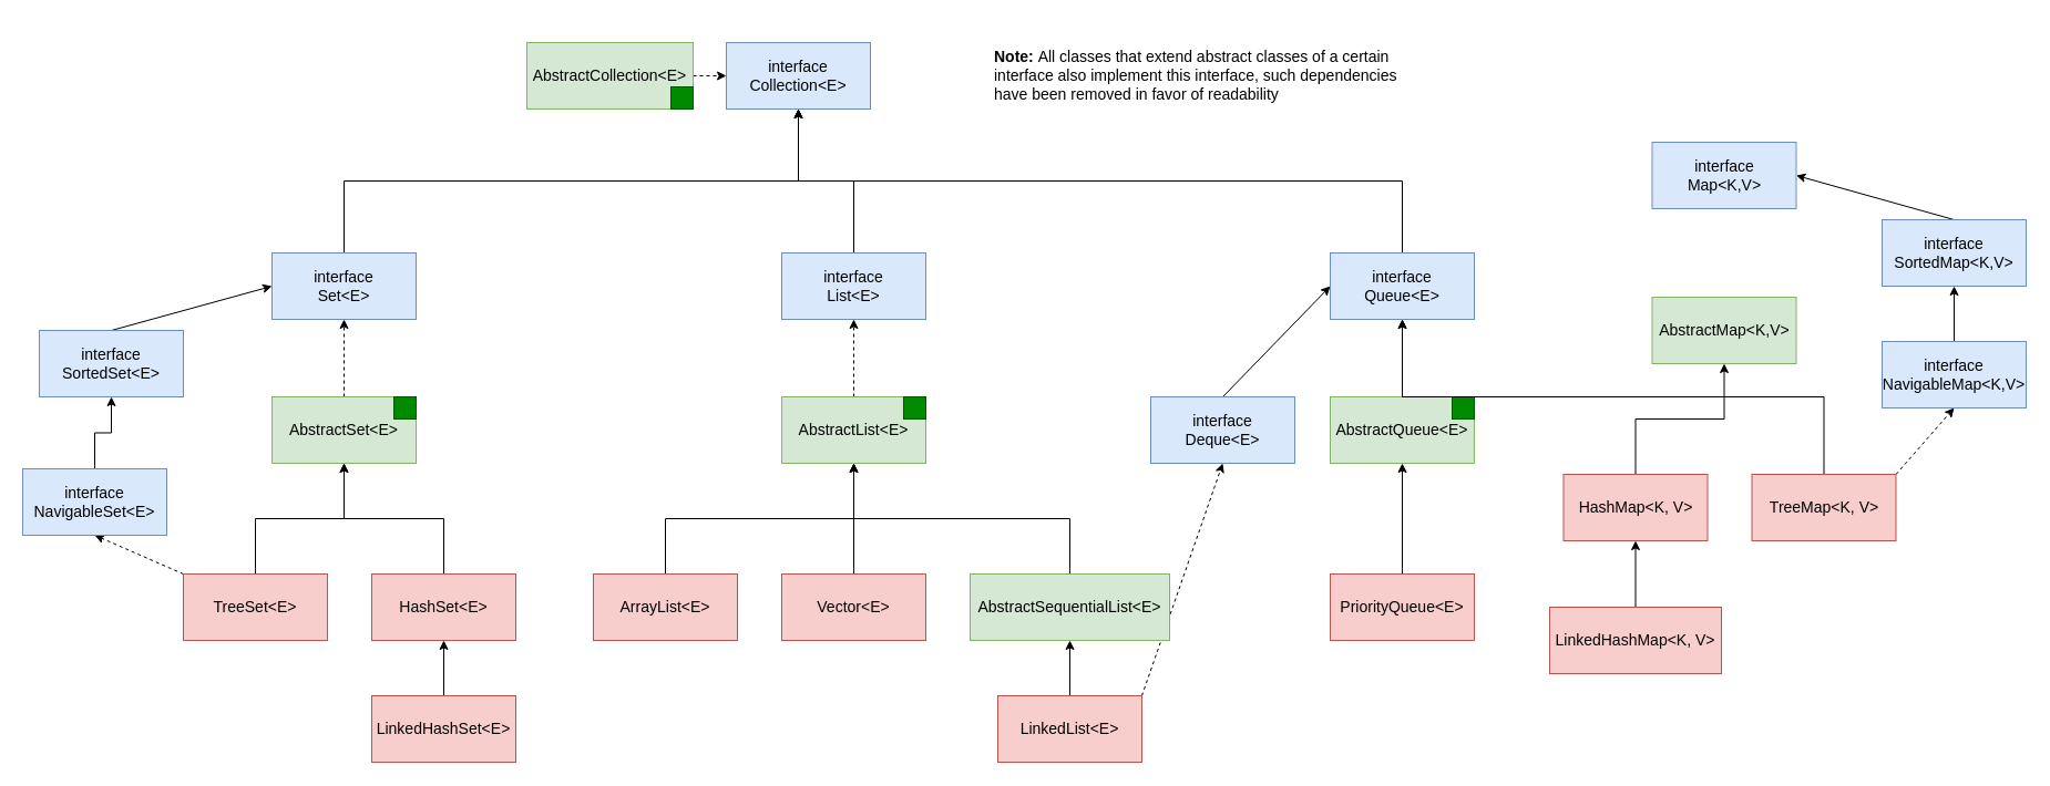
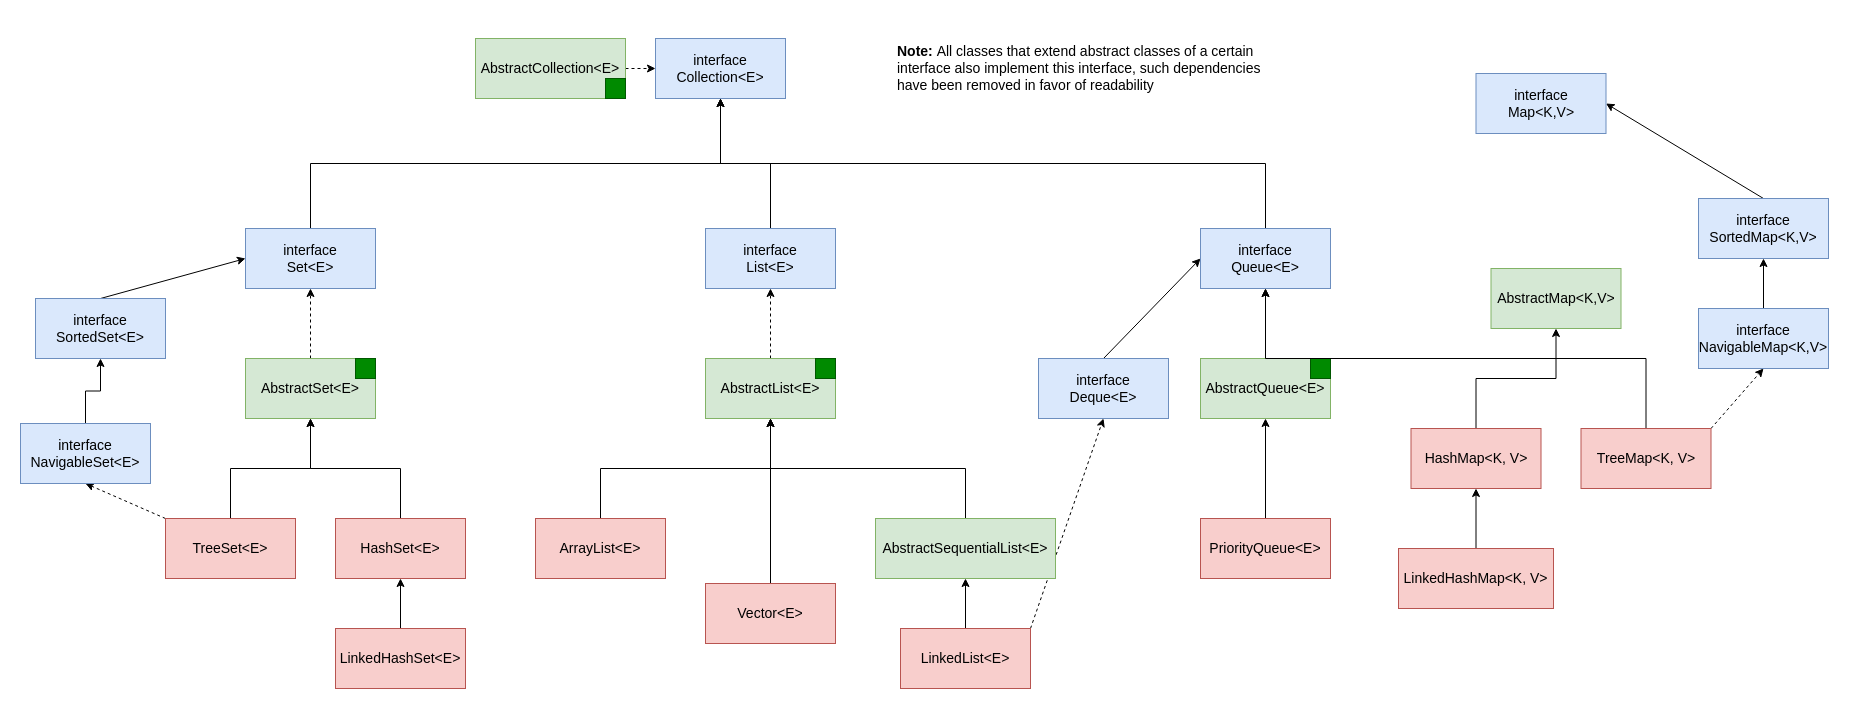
  <mxCell id="0" />
  <mxCell id="1" parent="0" />
  <mxCell id="2" style="edgeStyle=orthogonalEdgeStyle;rounded=0;orthogonalLoop=1;jettySize=auto;html=1;entryX=0.5;entryY=1;entryDx=0;entryDy=0;" parent="1" source="4" target="8" edge="1"><mxGeometry relative="1" as="geometry" /></mxCell>
  <mxCell id="3" style="rounded=0;orthogonalLoop=1;jettySize=auto;html=1;entryX=0.5;entryY=1;entryDx=0;entryDy=0;dashed=1;exitX=0;exitY=0;exitDx=0;exitDy=0;" parent="1" source="4" target="6" edge="1"><mxGeometry relative="1" as="geometry" /></mxCell>
  <mxCell id="4" value="&lt;font style=&quot;font-size: 14px;&quot;&gt;TreeSet&amp;lt;E&amp;gt;&lt;/font&gt;" style="rounded=0;whiteSpace=wrap;html=1;fillColor=#f8cecc;strokeColor=#b85450;" parent="1" vertex="1"><mxGeometry x="165" y="518" width="130" height="60" as="geometry" /></mxCell>
  <mxCell id="5" style="edgeStyle=orthogonalEdgeStyle;rounded=0;orthogonalLoop=1;jettySize=auto;html=1;entryX=0.5;entryY=1;entryDx=0;entryDy=0;" parent="1" source="6" target="12" edge="1"><mxGeometry relative="1" as="geometry" /></mxCell>
  <mxCell id="6" value="&lt;font style=&quot;font-size: 14px;&quot;&gt;interface&lt;br&gt;NavigableSet&lt;/font&gt;&lt;span style=&quot;font-size: 14px;&quot;&gt;&amp;lt;E&amp;gt;&lt;/span&gt;" style="rounded=0;whiteSpace=wrap;html=1;fillColor=#dae8fc;strokeColor=#6c8ebf;" parent="1" vertex="1"><mxGeometry x="20" y="423" width="130" height="60" as="geometry" /></mxCell>
  <mxCell id="7" style="rounded=0;orthogonalLoop=1;jettySize=auto;html=1;entryX=0.5;entryY=1;entryDx=0;entryDy=0;dashed=1;exitX=0.5;exitY=0;exitDx=0;exitDy=0;" parent="1" source="8" target="10" edge="1"><mxGeometry relative="1" as="geometry" /></mxCell>
  <mxCell id="8" value="&lt;font style=&quot;font-size: 14px;&quot;&gt;AbstractSet&amp;lt;E&amp;gt;&lt;/font&gt;" style="rounded=0;whiteSpace=wrap;html=1;fillColor=#d5e8d4;strokeColor=#82b366;" parent="1" vertex="1"><mxGeometry x="245" y="358" width="130" height="60" as="geometry" /></mxCell>
  <mxCell id="9" style="rounded=0;orthogonalLoop=1;jettySize=auto;html=1;exitX=0.5;exitY=0;exitDx=0;exitDy=0;entryX=0.5;entryY=1;entryDx=0;entryDy=0;edgeStyle=orthogonalEdgeStyle;" parent="1" source="10" target="13" edge="1"><mxGeometry relative="1" as="geometry" /></mxCell>
  <mxCell id="10" value="&lt;font style=&quot;font-size: 14px;&quot;&gt;interface&lt;br&gt;Set&amp;lt;E&amp;gt;&lt;/font&gt;" style="rounded=0;whiteSpace=wrap;html=1;fillColor=#dae8fc;strokeColor=#6c8ebf;" parent="1" vertex="1"><mxGeometry x="245" y="228" width="130" height="60" as="geometry" /></mxCell>
  <mxCell id="11" style="rounded=0;orthogonalLoop=1;jettySize=auto;html=1;exitX=0.5;exitY=0;exitDx=0;exitDy=0;entryX=0;entryY=0.5;entryDx=0;entryDy=0;" parent="1" source="12" target="10" edge="1"><mxGeometry relative="1" as="geometry" /></mxCell>
  <mxCell id="12" value="&lt;font style=&quot;font-size: 14px;&quot;&gt;interface SortedSet&amp;lt;E&amp;gt;&lt;/font&gt;" style="rounded=0;whiteSpace=wrap;html=1;fillColor=#dae8fc;strokeColor=#6c8ebf;" parent="1" vertex="1"><mxGeometry x="35" y="298" width="130" height="60" as="geometry" /></mxCell>
  <mxCell id="13" value="&lt;font style=&quot;font-size: 14px;&quot;&gt;interface&lt;br&gt;Collection&amp;lt;E&amp;gt;&lt;/font&gt;" style="rounded=0;whiteSpace=wrap;html=1;fillColor=#dae8fc;strokeColor=#6c8ebf;" parent="1" vertex="1"><mxGeometry x="655" y="38" width="130" height="60" as="geometry" /></mxCell>
  <mxCell id="14" style="edgeStyle=orthogonalEdgeStyle;rounded=0;orthogonalLoop=1;jettySize=auto;html=1;entryX=0.5;entryY=1;entryDx=0;entryDy=0;" parent="1" source="15" target="17" edge="1"><mxGeometry relative="1" as="geometry" /></mxCell>
  <mxCell id="15" value="&lt;font style=&quot;font-size: 14px;&quot;&gt;LinkedHashSet&amp;lt;E&amp;gt;&lt;/font&gt;" style="rounded=0;whiteSpace=wrap;html=1;fillColor=#f8cecc;strokeColor=#b85450;" parent="1" vertex="1"><mxGeometry x="335" y="628" width="130" height="60" as="geometry" /></mxCell>
  <mxCell id="16" style="edgeStyle=orthogonalEdgeStyle;rounded=0;orthogonalLoop=1;jettySize=auto;html=1;exitX=0.5;exitY=0;exitDx=0;exitDy=0;entryX=0.5;entryY=1;entryDx=0;entryDy=0;" parent="1" source="17" target="8" edge="1"><mxGeometry relative="1" as="geometry" /></mxCell>
  <mxCell id="17" value="&lt;font style=&quot;font-size: 14px;&quot;&gt;HashSet&amp;lt;E&amp;gt;&lt;/font&gt;" style="rounded=0;whiteSpace=wrap;html=1;fillColor=#f8cecc;strokeColor=#b85450;" parent="1" vertex="1"><mxGeometry x="335" y="518" width="130" height="60" as="geometry" /></mxCell>
  <mxCell id="18" style="edgeStyle=orthogonalEdgeStyle;rounded=0;orthogonalLoop=1;jettySize=auto;html=1;entryX=0.5;entryY=1;entryDx=0;entryDy=0;" parent="1" source="19" target="21" edge="1"><mxGeometry relative="1" as="geometry" /></mxCell>
- <mxCell id="19" value="&lt;font style=&quot;font-size: 14px;&quot;&gt;Vector&amp;lt;E&amp;gt;&lt;/font&gt;" style="rounded=0;whiteSpace=wrap;html=1;fillColor=#f8cecc;strokeColor=#b85450;" parent="1" vertex="1"><mxGeometry x="705" y="518" width="130" height="60" as="geometry" /></mxCell>
+ <mxCell id="19" value="&lt;font style=&quot;font-size: 14px;&quot;&gt;Vector&amp;lt;E&amp;gt;&lt;/font&gt;" style="rounded=0;whiteSpace=wrap;html=1;fillColor=#f8cecc;strokeColor=#b85450;" parent="1" vertex="1"><mxGeometry x="705" y="583" width="130" height="60" as="geometry" /></mxCell>
  <mxCell id="20" style="rounded=0;orthogonalLoop=1;jettySize=auto;html=1;exitX=0.5;exitY=0;exitDx=0;exitDy=0;entryX=0.5;entryY=1;entryDx=0;entryDy=0;dashed=1;" parent="1" source="21" target="25" edge="1"><mxGeometry relative="1" as="geometry" /></mxCell>
  <mxCell id="21" value="&lt;font style=&quot;font-size: 14px;&quot;&gt;AbstractList&amp;lt;E&amp;gt;&lt;/font&gt;" style="rounded=0;whiteSpace=wrap;html=1;fillColor=#d5e8d4;strokeColor=#82b366;" parent="1" vertex="1"><mxGeometry x="705" y="358" width="130" height="60" as="geometry" /></mxCell>
  <mxCell id="22" style="edgeStyle=orthogonalEdgeStyle;rounded=0;orthogonalLoop=1;jettySize=auto;html=1;exitX=0.5;exitY=0;exitDx=0;exitDy=0;entryX=0.5;entryY=1;entryDx=0;entryDy=0;" parent="1" source="23" target="21" edge="1"><mxGeometry relative="1" as="geometry" /></mxCell>
  <mxCell id="23" value="&lt;font style=&quot;font-size: 14px;&quot;&gt;ArrayList&amp;lt;E&amp;gt;&lt;/font&gt;" style="rounded=0;whiteSpace=wrap;html=1;fillColor=#f8cecc;strokeColor=#b85450;" parent="1" vertex="1"><mxGeometry x="535" y="518" width="130" height="60" as="geometry" /></mxCell>
  <mxCell id="24" style="rounded=0;orthogonalLoop=1;jettySize=auto;html=1;exitX=0.5;exitY=0;exitDx=0;exitDy=0;entryX=0.5;entryY=1;entryDx=0;entryDy=0;edgeStyle=orthogonalEdgeStyle;" parent="1" source="25" target="13" edge="1"><mxGeometry relative="1" as="geometry" /></mxCell>
  <mxCell id="25" value="&lt;font style=&quot;font-size: 14px;&quot;&gt;interface&lt;br&gt;List&amp;lt;E&amp;gt;&lt;/font&gt;" style="rounded=0;whiteSpace=wrap;html=1;fillColor=#dae8fc;strokeColor=#6c8ebf;" parent="1" vertex="1"><mxGeometry x="705" y="228" width="130" height="60" as="geometry" /></mxCell>
  <mxCell id="26" value="" style="edgeStyle=orthogonalEdgeStyle;rounded=0;orthogonalLoop=1;jettySize=auto;html=1;" parent="1" source="28" target="34" edge="1"><mxGeometry relative="1" as="geometry" /></mxCell>
  <mxCell id="27" style="rounded=0;orthogonalLoop=1;jettySize=auto;html=1;exitX=1;exitY=0;exitDx=0;exitDy=0;entryX=0.5;entryY=1;entryDx=0;entryDy=0;dashed=1;" parent="1" source="28" target="31" edge="1"><mxGeometry relative="1" as="geometry"><mxPoint x="1055" y="628" as="sourcePoint" /></mxGeometry></mxCell>
  <mxCell id="28" value="&lt;font style=&quot;font-size: 14px;&quot;&gt;LinkedList&amp;lt;E&amp;gt;&lt;/font&gt;" style="rounded=0;whiteSpace=wrap;html=1;fillColor=#f8cecc;strokeColor=#b85450;" parent="1" vertex="1"><mxGeometry x="900" y="628" width="130" height="60" as="geometry" /></mxCell>
  <mxCell id="29" style="edgeStyle=orthogonalEdgeStyle;rounded=0;orthogonalLoop=1;jettySize=auto;html=1;exitX=0.5;exitY=0;exitDx=0;exitDy=0;entryX=0.5;entryY=1;entryDx=0;entryDy=0;" parent="1" source="34" target="21" edge="1"><mxGeometry relative="1" as="geometry" /></mxCell>
  <mxCell id="30" style="rounded=0;orthogonalLoop=1;jettySize=auto;html=1;exitX=0.5;exitY=0;exitDx=0;exitDy=0;entryX=0;entryY=0.5;entryDx=0;entryDy=0;" parent="1" source="31" target="33" edge="1"><mxGeometry relative="1" as="geometry" /></mxCell>
  <mxCell id="31" value="&lt;font style=&quot;font-size: 14px;&quot;&gt;interface&lt;br&gt;Deque&amp;lt;E&amp;gt;&lt;/font&gt;" style="rounded=0;whiteSpace=wrap;html=1;fillColor=#dae8fc;strokeColor=#6c8ebf;" parent="1" vertex="1"><mxGeometry x="1038" y="358" width="130" height="60" as="geometry" /></mxCell>
  <mxCell id="32" style="rounded=0;orthogonalLoop=1;jettySize=auto;html=1;exitX=0.5;exitY=0;exitDx=0;exitDy=0;entryX=0.5;entryY=1;entryDx=0;entryDy=0;edgeStyle=orthogonalEdgeStyle;" parent="1" source="33" target="13" edge="1"><mxGeometry relative="1" as="geometry" /></mxCell>
  <mxCell id="33" value="&lt;font style=&quot;font-size: 14px;&quot;&gt;interface&lt;br&gt;Queue&amp;lt;E&amp;gt;&lt;/font&gt;" style="rounded=0;whiteSpace=wrap;html=1;fillColor=#dae8fc;strokeColor=#6c8ebf;" parent="1" vertex="1"><mxGeometry x="1200" y="228" width="130" height="60" as="geometry" /></mxCell>
  <mxCell id="34" value="&lt;font style=&quot;font-size: 14px;&quot;&gt;AbstractSequentialList&amp;lt;E&amp;gt;&lt;/font&gt;" style="rounded=0;whiteSpace=wrap;html=1;fillColor=#d5e8d4;strokeColor=#82b366;" parent="1" vertex="1"><mxGeometry x="875" y="518" width="180" height="60" as="geometry" /></mxCell>
  <mxCell id="35" style="rounded=0;orthogonalLoop=1;jettySize=auto;html=1;exitX=0.5;exitY=0;exitDx=0;exitDy=0;entryX=0.5;entryY=1;entryDx=0;entryDy=0;dashed=1;" parent="1" source="36" target="33" edge="1"><mxGeometry relative="1" as="geometry" /></mxCell>
  <mxCell id="36" value="&lt;font style=&quot;font-size: 14px;&quot;&gt;AbstractQueue&amp;lt;E&amp;gt;&lt;/font&gt;" style="rounded=0;whiteSpace=wrap;html=1;fillColor=#d5e8d4;strokeColor=#82b366;" parent="1" vertex="1"><mxGeometry x="1200" y="358" width="130" height="60" as="geometry" /></mxCell>
  <mxCell id="37" style="edgeStyle=orthogonalEdgeStyle;rounded=0;orthogonalLoop=1;jettySize=auto;html=1;entryX=0.5;entryY=1;entryDx=0;entryDy=0;" parent="1" source="38" target="36" edge="1"><mxGeometry relative="1" as="geometry" /></mxCell>
  <mxCell id="38" value="&lt;font style=&quot;font-size: 14px;&quot;&gt;PriorityQueue&amp;lt;E&amp;gt;&lt;/font&gt;" style="rounded=0;whiteSpace=wrap;html=1;fillColor=#f8cecc;strokeColor=#b85450;" parent="1" vertex="1"><mxGeometry x="1200" y="518" width="130" height="60" as="geometry" /></mxCell>
  <mxCell id="39" value="" style="rounded=0;whiteSpace=wrap;html=1;fillColor=#008a00;fontColor=#ffffff;strokeColor=#005700;" parent="1" vertex="1"><mxGeometry x="355" y="358" width="20" height="20" as="geometry" /></mxCell>
  <mxCell id="40" value="" style="rounded=0;whiteSpace=wrap;html=1;fillColor=#008a00;fontColor=#ffffff;strokeColor=#005700;" parent="1" vertex="1"><mxGeometry x="815" y="358" width="20" height="20" as="geometry" /></mxCell>
  <mxCell id="41" value="" style="rounded=0;whiteSpace=wrap;html=1;fillColor=#008a00;fontColor=#ffffff;strokeColor=#005700;" parent="1" vertex="1"><mxGeometry x="1310" y="358" width="20" height="20" as="geometry" /></mxCell>
  <mxCell id="42" style="edgeStyle=orthogonalEdgeStyle;rounded=0;orthogonalLoop=1;jettySize=auto;html=1;exitX=0.5;exitY=0;exitDx=0;exitDy=0;" parent="1" source="44" target="33" edge="1"><mxGeometry relative="1" as="geometry" /></mxCell>
  <mxCell id="43" style="rounded=0;orthogonalLoop=1;jettySize=auto;html=1;exitX=1;exitY=0;exitDx=0;exitDy=0;entryX=0.5;entryY=1;entryDx=0;entryDy=0;dashed=1;" parent="1" source="44" target="47" edge="1"><mxGeometry relative="1" as="geometry" /></mxCell>
  <mxCell id="44" value="&lt;font style=&quot;font-size: 14px;&quot;&gt;TreeMap&amp;lt;K, V&amp;gt;&lt;/font&gt;" style="rounded=0;whiteSpace=wrap;html=1;fillColor=#f8cecc;strokeColor=#b85450;" parent="1" vertex="1"><mxGeometry x="1580.5" y="428" width="130" height="60" as="geometry" /></mxCell>
  <mxCell id="45" value="&lt;font style=&quot;font-size: 14px;&quot;&gt;AbstractMap&amp;lt;K,V&amp;gt;&lt;/font&gt;" style="rounded=0;whiteSpace=wrap;html=1;fillColor=#d5e8d4;strokeColor=#82b366;" parent="1" vertex="1"><mxGeometry x="1490.5" y="268" width="130" height="60" as="geometry" /></mxCell>
  <mxCell id="46" style="edgeStyle=orthogonalEdgeStyle;rounded=0;orthogonalLoop=1;jettySize=auto;html=1;exitX=0.5;exitY=0;exitDx=0;exitDy=0;entryX=0.5;entryY=1;entryDx=0;entryDy=0;" parent="1" source="47" target="49" edge="1"><mxGeometry relative="1" as="geometry" /></mxCell>
  <mxCell id="47" value="&lt;font style=&quot;font-size: 14px;&quot;&gt;interface&lt;br&gt;NavigableMap&amp;lt;K,V&amp;gt;&lt;/font&gt;" style="rounded=0;whiteSpace=wrap;html=1;fillColor=#dae8fc;strokeColor=#6c8ebf;" parent="1" vertex="1"><mxGeometry x="1698" y="308" width="130" height="60" as="geometry" /></mxCell>
  <mxCell id="48" style="rounded=0;orthogonalLoop=1;jettySize=auto;html=1;exitX=0.5;exitY=0;exitDx=0;exitDy=0;entryX=1;entryY=0.5;entryDx=0;entryDy=0;" parent="1" source="49" target="50" edge="1"><mxGeometry relative="1" as="geometry" /></mxCell>
  <mxCell id="49" value="&lt;font style=&quot;font-size: 14px;&quot;&gt;interface&lt;br&gt;SortedMap&amp;lt;K,V&amp;gt;&lt;/font&gt;" style="rounded=0;whiteSpace=wrap;html=1;fillColor=#dae8fc;strokeColor=#6c8ebf;" parent="1" vertex="1"><mxGeometry x="1698" y="198" width="130" height="60" as="geometry" /></mxCell>
- <mxCell id="50" value="&lt;font style=&quot;font-size: 14px;&quot;&gt;interface&lt;br&gt;Map&amp;lt;K,V&amp;gt;&lt;/font&gt;" style="rounded=0;whiteSpace=wrap;html=1;fillColor=#dae8fc;strokeColor=#6c8ebf;" parent="1" vertex="1"><mxGeometry x="1490.5" y="128" width="130" height="60" as="geometry" /></mxCell>
+ <mxCell id="50" value="&lt;font style=&quot;font-size: 14px;&quot;&gt;interface&lt;br&gt;Map&amp;lt;K,V&amp;gt;&lt;/font&gt;" style="rounded=0;whiteSpace=wrap;html=1;fillColor=#dae8fc;strokeColor=#6c8ebf;" parent="1" vertex="1"><mxGeometry x="1475.5" y="73" width="130" height="60" as="geometry" /></mxCell>
  <mxCell id="51" style="edgeStyle=orthogonalEdgeStyle;rounded=0;orthogonalLoop=1;jettySize=auto;html=1;exitX=0.5;exitY=0;exitDx=0;exitDy=0;entryX=0.5;entryY=1;entryDx=0;entryDy=0;" parent="1" source="52" target="45" edge="1"><mxGeometry relative="1" as="geometry" /></mxCell>
  <mxCell id="52" value="&lt;font style=&quot;font-size: 14px;&quot;&gt;HashMap&amp;lt;K, V&amp;gt;&lt;/font&gt;" style="rounded=0;whiteSpace=wrap;html=1;fillColor=#f8cecc;strokeColor=#b85450;" parent="1" vertex="1"><mxGeometry x="1410.5" y="428" width="130" height="60" as="geometry" /></mxCell>
  <mxCell id="53" style="edgeStyle=orthogonalEdgeStyle;rounded=0;orthogonalLoop=1;jettySize=auto;html=1;exitX=0.5;exitY=0;exitDx=0;exitDy=0;entryX=0.5;entryY=1;entryDx=0;entryDy=0;" parent="1" source="54" target="52" edge="1"><mxGeometry relative="1" as="geometry" /></mxCell>
  <mxCell id="54" value="&lt;font style=&quot;font-size: 14px;&quot;&gt;LinkedHashMap&amp;lt;K, V&amp;gt;&lt;/font&gt;" style="rounded=0;whiteSpace=wrap;html=1;fillColor=#f8cecc;strokeColor=#b85450;" parent="1" vertex="1"><mxGeometry x="1398" y="548" width="155" height="60" as="geometry" /></mxCell>
  <mxCell id="55" style="edgeStyle=orthogonalEdgeStyle;rounded=0;orthogonalLoop=1;jettySize=auto;html=1;exitX=1;exitY=0.5;exitDx=0;exitDy=0;entryX=0;entryY=0.5;entryDx=0;entryDy=0;dashed=1;" parent="1" source="56" target="13" edge="1"><mxGeometry relative="1" as="geometry" /></mxCell>
  <mxCell id="56" value="&lt;font style=&quot;font-size: 14px;&quot;&gt;AbstractCollection&amp;lt;E&amp;gt;&lt;/font&gt;" style="rounded=0;whiteSpace=wrap;html=1;fillColor=#d5e8d4;strokeColor=#82b366;" parent="1" vertex="1"><mxGeometry x="475" y="38" width="150" height="60" as="geometry" /></mxCell>
  <mxCell id="57" value="" style="rounded=0;whiteSpace=wrap;html=1;fillColor=#008a00;fontColor=#ffffff;strokeColor=#005700;" parent="1" vertex="1"><mxGeometry x="605" y="78" width="20" height="20" as="geometry" /></mxCell>
  <mxCell id="58" value="&lt;font style=&quot;font-size: 14px;&quot;&gt;&lt;b&gt;Note: &lt;/b&gt;All classes that extend abstract classes of a certain interface also implement this interface, such dependencies have been removed in favor of readability&lt;/font&gt;" style="text;html=1;strokeColor=none;fillColor=none;align=left;verticalAlign=middle;whiteSpace=wrap;rounded=0;" parent="1" vertex="1"><mxGeometry x="895" y="20.5" width="380" height="95" as="geometry" /></mxCell>
